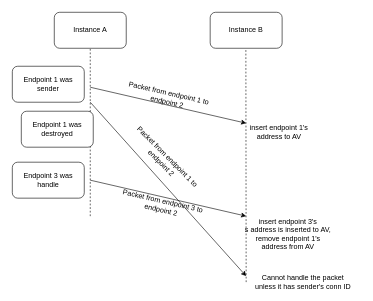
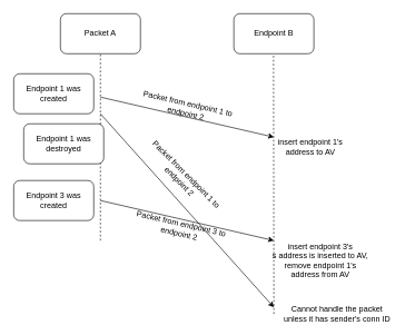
  <mxCell id="0" />
  <mxCell id="1" parent="0" />
  <mxCell id="2" value="" style="endArrow=none;dashed=1;html=1;" edge="1" parent="1"><mxGeometry width="50" height="50" relative="1" as="geometry"><mxPoint x="150" y="360" as="sourcePoint" /><mxPoint x="150" y="80" as="targetPoint" /></mxGeometry></mxCell>
- <mxCell id="3" value="Instance A" style="rounded=1;whiteSpace=wrap;html=1;" vertex="1" parent="1"><mxGeometry x="90" y="20" width="120" height="60" as="geometry" /></mxCell>
- <mxCell id="4" value="Instance B" style="rounded=1;whiteSpace=wrap;html=1;" vertex="1" parent="1"><mxGeometry x="350" y="20" width="120" height="60" as="geometry" /></mxCell>
+ <mxCell id="3" value="Packet A" style="rounded=1;whiteSpace=wrap;html=1;" vertex="1" parent="1"><mxGeometry x="90" y="20" width="120" height="60" as="geometry" /></mxCell>
+ <mxCell id="4" value="Endpoint B" style="rounded=1;whiteSpace=wrap;html=1;" vertex="1" parent="1"><mxGeometry x="350" y="20" width="120" height="60" as="geometry" /></mxCell>
  <mxCell id="5" value="" style="endArrow=none;dashed=1;html=1;" edge="1" parent="1"><mxGeometry width="50" height="50" relative="1" as="geometry"><mxPoint x="410" y="470" as="sourcePoint" /><mxPoint x="409.5" y="80" as="targetPoint" /></mxGeometry></mxCell>
- <mxCell id="6" value="&lt;div&gt;Endpoint 1 was&lt;br&gt;&lt;/div&gt;&lt;div&gt;sender&lt;br&gt;&lt;/div&gt;" style="rounded=1;whiteSpace=wrap;html=1;" vertex="1" parent="1"><mxGeometry x="20" y="110" width="120" height="60" as="geometry" /></mxCell>
+ <mxCell id="6" value="&lt;div&gt;Endpoint 1 was&lt;br&gt;&lt;/div&gt;&lt;div&gt;created&lt;br&gt;&lt;/div&gt;" style="rounded=1;whiteSpace=wrap;html=1;" vertex="1" parent="1"><mxGeometry x="20" y="110" width="120" height="60" as="geometry" /></mxCell>
  <mxCell id="7" value="" style="endArrow=classic;html=1;" edge="1" parent="1"><mxGeometry width="50" height="50" relative="1" as="geometry"><mxPoint x="150" y="145" as="sourcePoint" /><mxPoint x="410" y="205" as="targetPoint" /></mxGeometry></mxCell>
  <mxCell id="8" value="&lt;div&gt;Endpoint 1 was&lt;br&gt;&lt;/div&gt;&lt;div&gt;destroyed&lt;br&gt;&lt;/div&gt;" style="rounded=1;whiteSpace=wrap;html=1;" vertex="1" parent="1"><mxGeometry x="35" y="185" width="120" height="60" as="geometry" /></mxCell>
- <mxCell id="9" value="&lt;div&gt;Endpoint 3 was&lt;br&gt;&lt;/div&gt;&lt;div&gt;handle&lt;br&gt;&lt;/div&gt;" style="rounded=1;whiteSpace=wrap;html=1;" vertex="1" parent="1"><mxGeometry x="20" y="270" width="120" height="60" as="geometry" /></mxCell>
+ <mxCell id="9" value="&lt;div&gt;Endpoint 3 was&lt;br&gt;&lt;/div&gt;&lt;div&gt;created&lt;br&gt;&lt;/div&gt;" style="rounded=1;whiteSpace=wrap;html=1;" vertex="1" parent="1"><mxGeometry x="20" y="270" width="120" height="60" as="geometry" /></mxCell>
  <mxCell id="10" value="" style="endArrow=classic;html=1;" edge="1" parent="1"><mxGeometry width="50" height="50" relative="1" as="geometry"><mxPoint x="150" y="300" as="sourcePoint" /><mxPoint x="410" y="360" as="targetPoint" /></mxGeometry></mxCell>
  <mxCell id="11" value="" style="endArrow=classic;html=1;" edge="1" parent="1"><mxGeometry width="50" height="50" relative="1" as="geometry"><mxPoint x="150" y="170" as="sourcePoint" /><mxPoint x="410" y="460" as="targetPoint" /></mxGeometry></mxCell>
  <mxCell id="12" style="edgeStyle=orthogonalEdgeStyle;rounded=0;orthogonalLoop=1;jettySize=auto;html=1;exitX=0.5;exitY=1;exitDx=0;exitDy=0;" edge="1" parent="1" source="8" target="8"><mxGeometry relative="1" as="geometry" /></mxCell>
  <mxCell id="13" value="Packet from endpoint 1 to endpoint 2" style="text;html=1;strokeColor=none;fillColor=none;align=center;verticalAlign=middle;whiteSpace=wrap;rounded=0;rotation=13;" vertex="1" parent="1"><mxGeometry x="190" y="152" width="180" height="20" as="geometry" /></mxCell>
  <mxCell id="14" value="Packet from endpoint 1 to endpoint 2" style="text;html=1;strokeColor=none;fillColor=none;align=center;verticalAlign=middle;whiteSpace=wrap;rounded=0;rotation=45;" vertex="1" parent="1"><mxGeometry x="184" y="256" width="180" height="20" as="geometry" /></mxCell>
  <mxCell id="15" value="Packet from endpoint 3 to endpoint 2" style="text;html=1;strokeColor=none;fillColor=none;align=center;verticalAlign=middle;whiteSpace=wrap;rounded=0;rotation=13;" vertex="1" parent="1"><mxGeometry x="180" y="332" width="180" height="20" as="geometry" /></mxCell>
  <mxCell id="16" value="insert endpoint 1's&lt;div&gt;address to AV&lt;br&gt;&lt;/div&gt;" style="text;html=1;strokeColor=none;fillColor=none;align=center;verticalAlign=middle;whiteSpace=wrap;rounded=0;" vertex="1" parent="1"><mxGeometry x="380" y="210" width="170" height="20" as="geometry" /></mxCell>
  <mxCell id="17" value="&lt;div&gt;insert endpoint 3's&lt;br&gt;&lt;/div&gt;&lt;div&gt;s address is inserted to AV,&lt;/div&gt;&lt;div&gt;remove endpoint 1's&lt;/div&gt;&lt;div&gt;address from AV&lt;br&gt;&lt;/div&gt;" style="text;html=1;strokeColor=none;fillColor=none;align=center;verticalAlign=middle;whiteSpace=wrap;rounded=0;" vertex="1" parent="1"><mxGeometry x="405" y="380" width="150" height="20" as="geometry" /></mxCell>
  <mxCell id="18" value="&lt;div&gt;Cannot handle the packet&lt;/div&gt;&lt;div&gt;unless it has sender's conn ID&lt;br&gt;&lt;/div&gt;" style="text;html=1;strokeColor=none;fillColor=none;align=center;verticalAlign=middle;whiteSpace=wrap;rounded=0;" vertex="1" parent="1"><mxGeometry x="410" y="460" width="190" height="20" as="geometry" /></mxCell>
